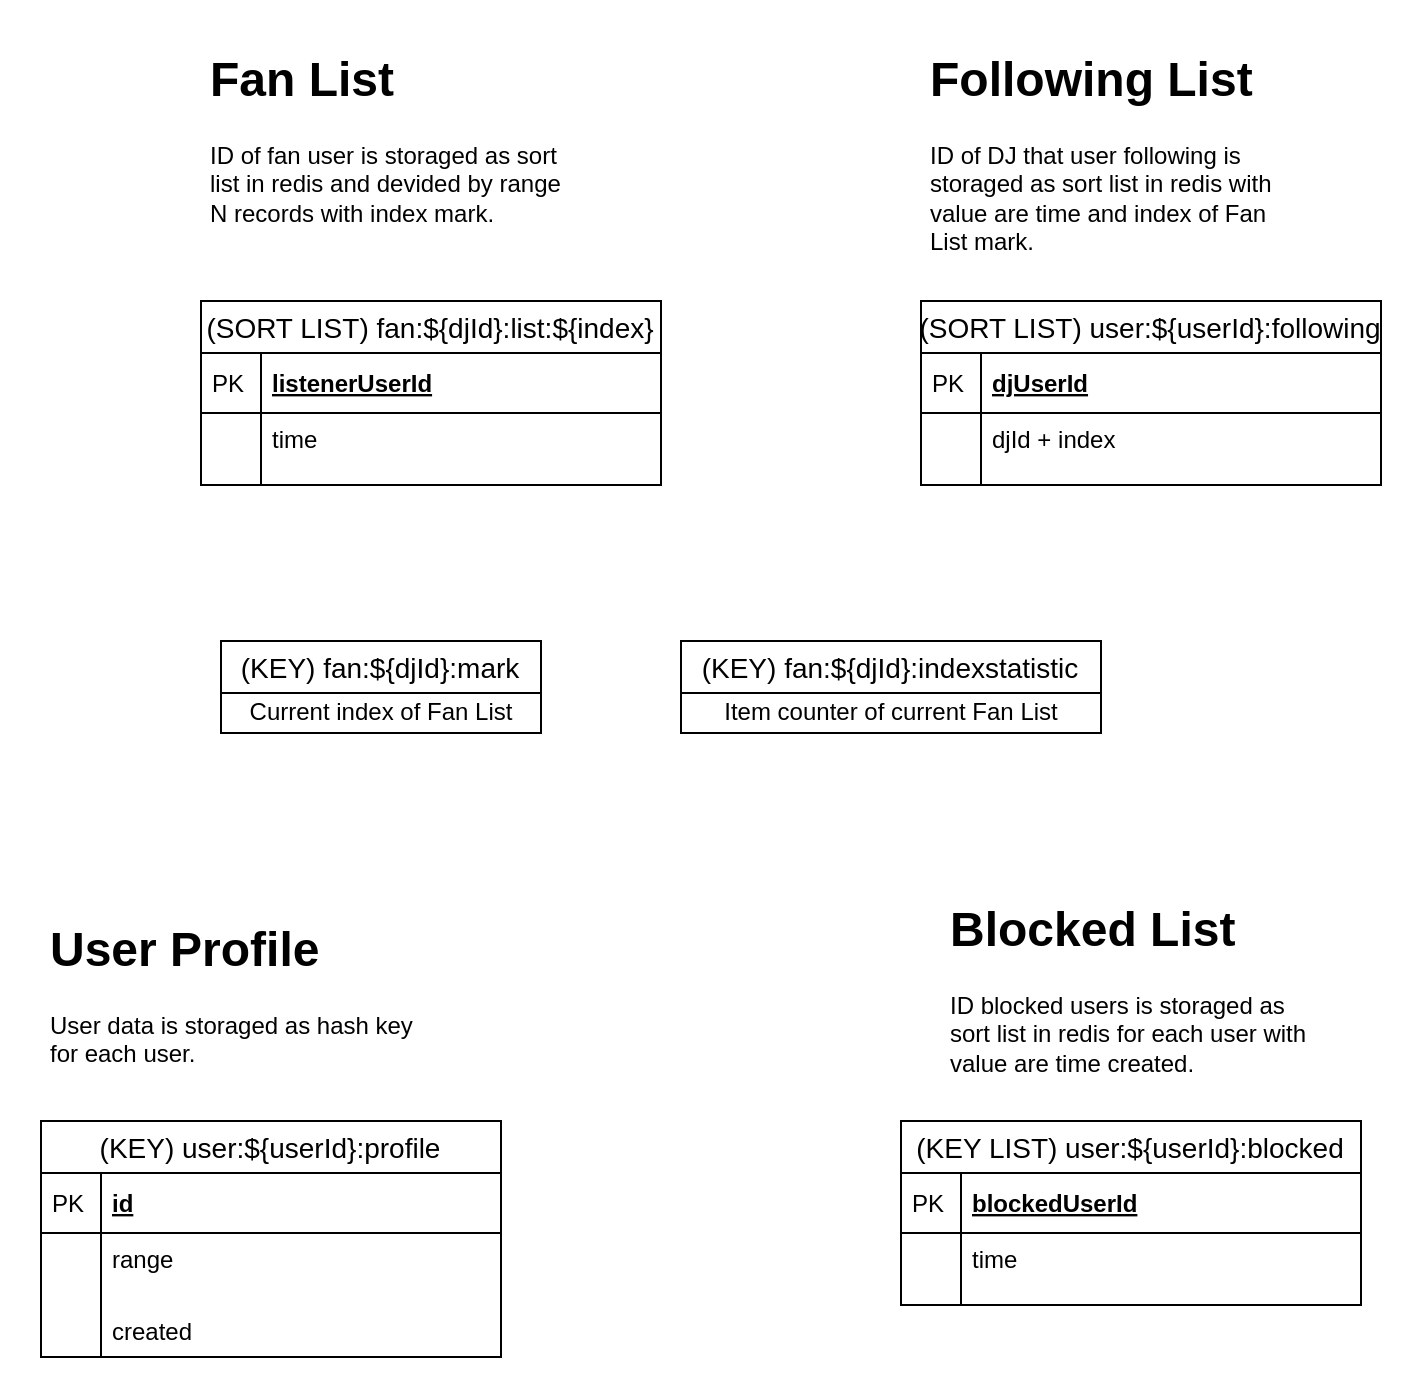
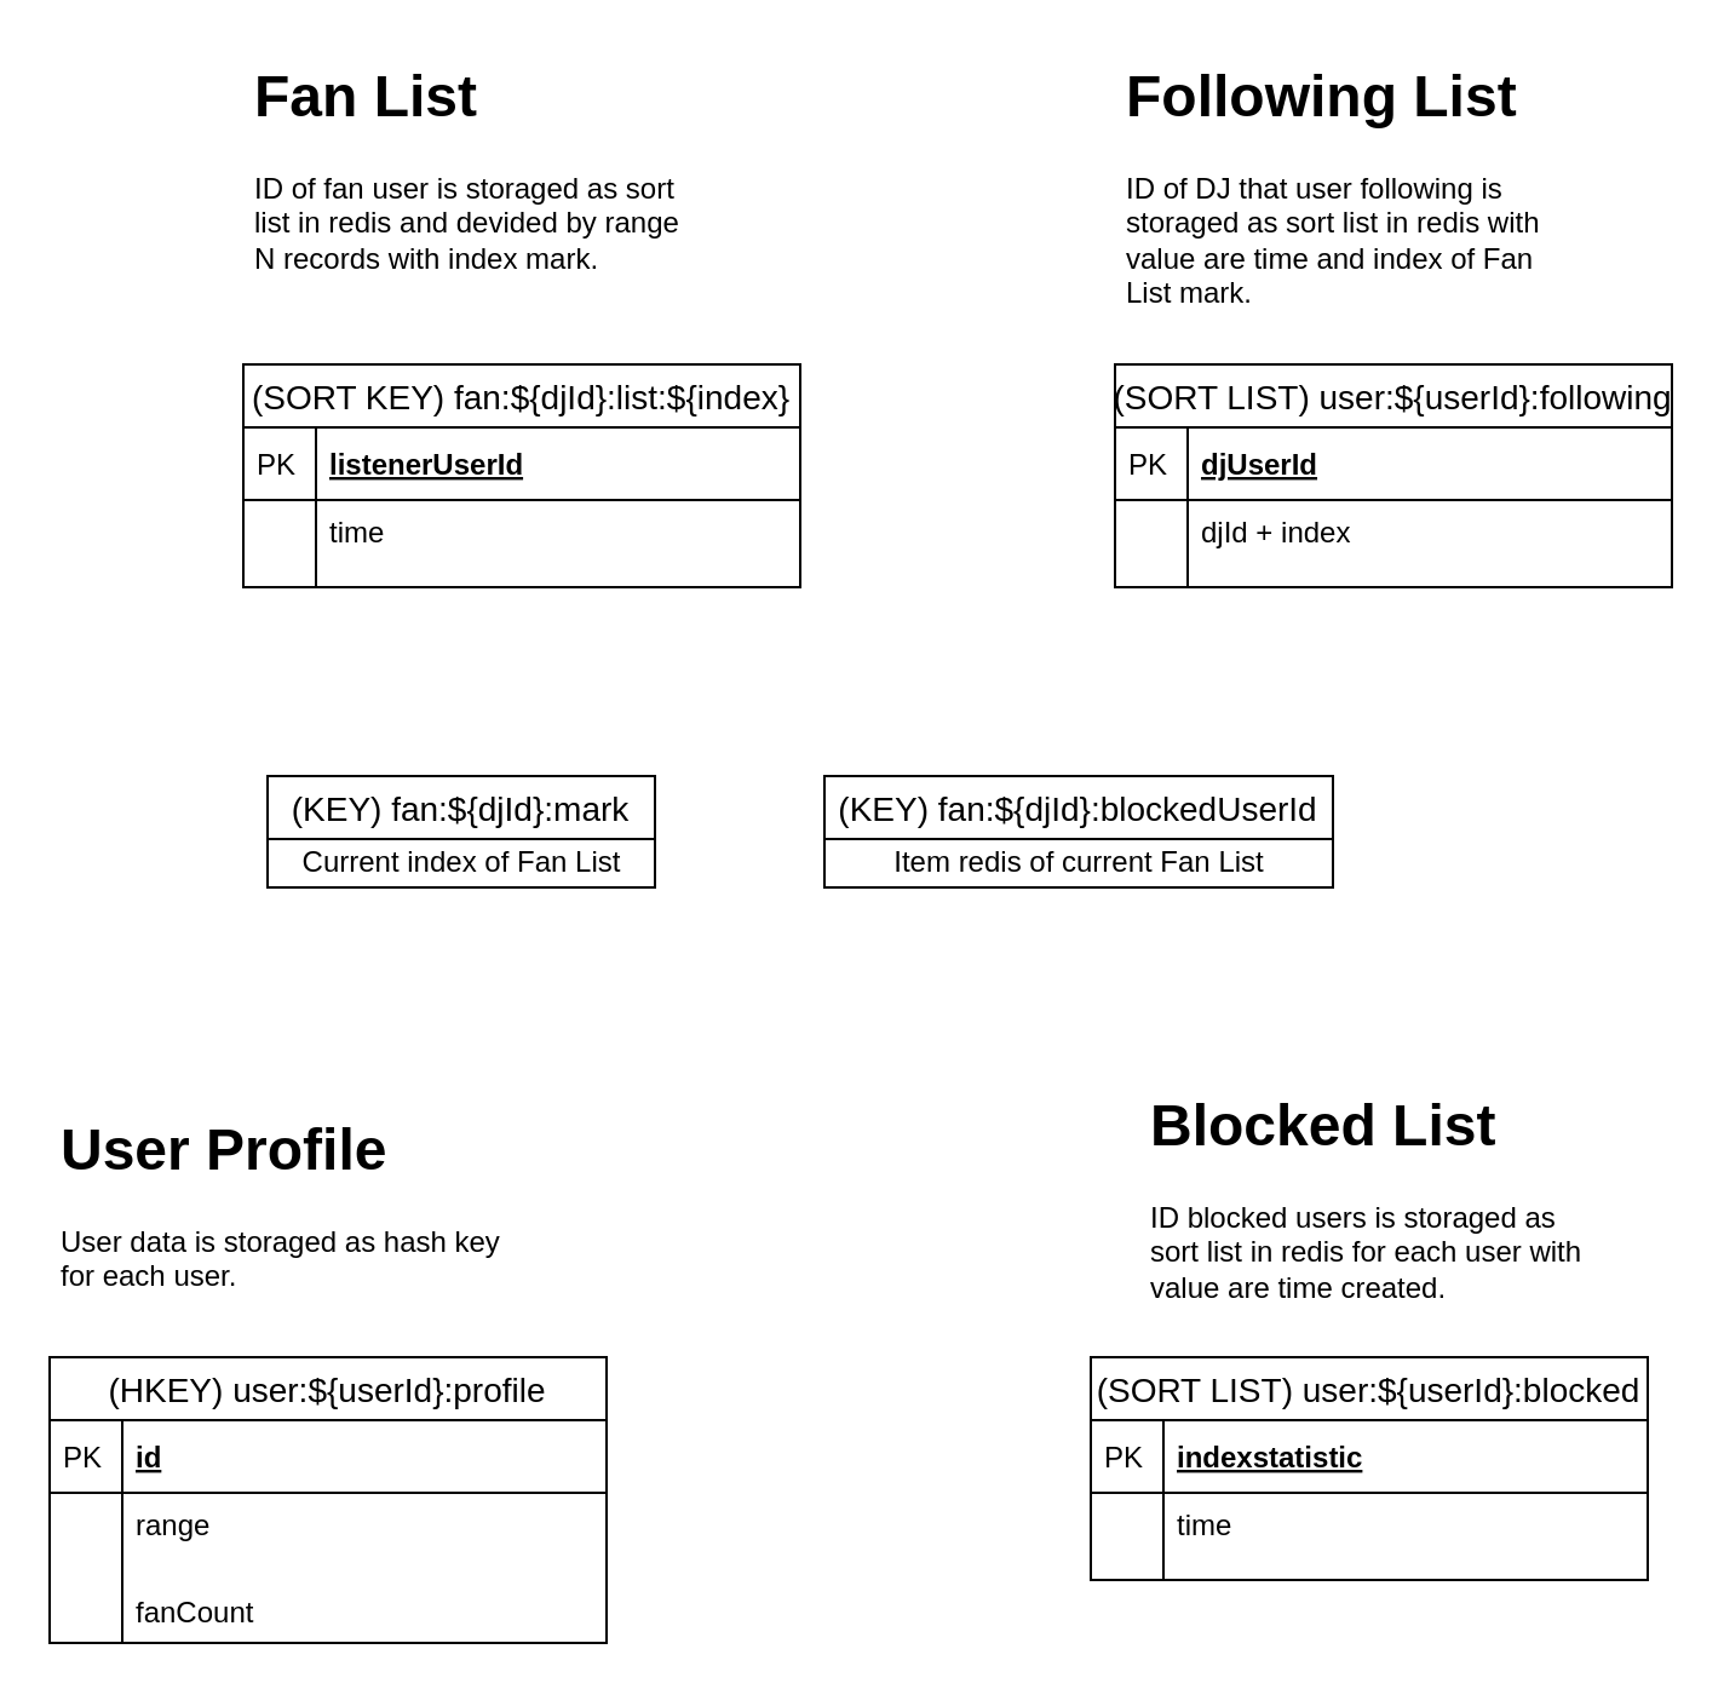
  <mxCell id="0" />
  <mxCell id="1" parent="0" />
- <mxCell id="2" value="(SORT LIST) fan:${djId}:list:${index}" style="swimlane;fontStyle=0;childLayout=stackLayout;horizontal=1;startSize=26;horizontalStack=0;resizeParent=1;resizeParentMax=0;resizeLast=0;collapsible=1;marginBottom=0;align=center;fontSize=14;" vertex="1" parent="1"><mxGeometry x="100" y="150" width="230" height="92" as="geometry" /></mxCell>
+ <mxCell id="2" value="(SORT KEY) fan:${djId}:list:${index}" style="swimlane;fontStyle=0;childLayout=stackLayout;horizontal=1;startSize=26;horizontalStack=0;resizeParent=1;resizeParentMax=0;resizeLast=0;collapsible=1;marginBottom=0;align=center;fontSize=14;" vertex="1" parent="1"><mxGeometry x="100" y="150" width="230" height="92" as="geometry" /></mxCell>
  <mxCell id="3" value="listenerUserId" style="shape=partialRectangle;top=0;left=0;right=0;bottom=1;align=left;verticalAlign=middle;fillColor=none;spacingLeft=34;spacingRight=4;overflow=hidden;rotatable=0;points=[[0,0.5],[1,0.5]];portConstraint=eastwest;dropTarget=0;fontStyle=5;fontSize=12;" vertex="1" parent="2"><mxGeometry y="26" width="230" height="30" as="geometry" /></mxCell>
  <mxCell id="4" value="PK" style="shape=partialRectangle;top=0;left=0;bottom=0;fillColor=none;align=left;verticalAlign=middle;spacingLeft=4;spacingRight=4;overflow=hidden;rotatable=0;points=[];portConstraint=eastwest;part=1;fontSize=12;" vertex="1" connectable="0" parent="3"><mxGeometry width="30" height="30" as="geometry" /></mxCell>
  <mxCell id="5" value="time" style="shape=partialRectangle;top=0;left=0;right=0;bottom=0;align=left;verticalAlign=top;fillColor=none;spacingLeft=34;spacingRight=4;overflow=hidden;rotatable=0;points=[[0,0.5],[1,0.5]];portConstraint=eastwest;dropTarget=0;fontSize=12;" vertex="1" parent="2"><mxGeometry y="56" width="230" height="26" as="geometry" /></mxCell>
  <mxCell id="6" value="" style="shape=partialRectangle;top=0;left=0;bottom=0;fillColor=none;align=left;verticalAlign=top;spacingLeft=4;spacingRight=4;overflow=hidden;rotatable=0;points=[];portConstraint=eastwest;part=1;fontSize=12;" vertex="1" connectable="0" parent="5"><mxGeometry width="30" height="26" as="geometry" /></mxCell>
  <mxCell id="7" value="" style="shape=partialRectangle;top=0;left=0;right=0;bottom=0;align=left;verticalAlign=top;fillColor=none;spacingLeft=34;spacingRight=4;overflow=hidden;rotatable=0;points=[[0,0.5],[1,0.5]];portConstraint=eastwest;dropTarget=0;fontSize=12;" vertex="1" parent="2"><mxGeometry y="82" width="230" height="10" as="geometry" /></mxCell>
  <mxCell id="8" value="" style="shape=partialRectangle;top=0;left=0;bottom=0;fillColor=none;align=left;verticalAlign=top;spacingLeft=4;spacingRight=4;overflow=hidden;rotatable=0;points=[];portConstraint=eastwest;part=1;fontSize=12;" vertex="1" connectable="0" parent="7"><mxGeometry width="30" height="10" as="geometry" /></mxCell>
  <mxCell id="9" value="(SORT LIST) user:${userId}:following" style="swimlane;fontStyle=0;childLayout=stackLayout;horizontal=1;startSize=26;horizontalStack=0;resizeParent=1;resizeParentMax=0;resizeLast=0;collapsible=1;marginBottom=0;align=center;fontSize=14;" vertex="1" parent="1"><mxGeometry x="460" y="150" width="230" height="92" as="geometry" /></mxCell>
  <mxCell id="10" value="djUserId" style="shape=partialRectangle;top=0;left=0;right=0;bottom=1;align=left;verticalAlign=middle;fillColor=none;spacingLeft=34;spacingRight=4;overflow=hidden;rotatable=0;points=[[0,0.5],[1,0.5]];portConstraint=eastwest;dropTarget=0;fontStyle=5;fontSize=12;" vertex="1" parent="9"><mxGeometry y="26" width="230" height="30" as="geometry" /></mxCell>
  <mxCell id="11" value="PK" style="shape=partialRectangle;top=0;left=0;bottom=0;fillColor=none;align=left;verticalAlign=middle;spacingLeft=4;spacingRight=4;overflow=hidden;rotatable=0;points=[];portConstraint=eastwest;part=1;fontSize=12;" vertex="1" connectable="0" parent="10"><mxGeometry width="30" height="30" as="geometry" /></mxCell>
  <mxCell id="12" value="djId + index" style="shape=partialRectangle;top=0;left=0;right=0;bottom=0;align=left;verticalAlign=top;fillColor=none;spacingLeft=34;spacingRight=4;overflow=hidden;rotatable=0;points=[[0,0.5],[1,0.5]];portConstraint=eastwest;dropTarget=0;fontSize=12;" vertex="1" parent="9"><mxGeometry y="56" width="230" height="26" as="geometry" /></mxCell>
  <mxCell id="13" value="" style="shape=partialRectangle;top=0;left=0;bottom=0;fillColor=none;align=left;verticalAlign=top;spacingLeft=4;spacingRight=4;overflow=hidden;rotatable=0;points=[];portConstraint=eastwest;part=1;fontSize=12;" vertex="1" connectable="0" parent="12"><mxGeometry width="30" height="26" as="geometry" /></mxCell>
  <mxCell id="14" value="" style="shape=partialRectangle;top=0;left=0;right=0;bottom=0;align=left;verticalAlign=top;fillColor=none;spacingLeft=34;spacingRight=4;overflow=hidden;rotatable=0;points=[[0,0.5],[1,0.5]];portConstraint=eastwest;dropTarget=0;fontSize=12;" vertex="1" parent="9"><mxGeometry y="82" width="230" height="10" as="geometry" /></mxCell>
  <mxCell id="15" value="" style="shape=partialRectangle;top=0;left=0;bottom=0;fillColor=none;align=left;verticalAlign=top;spacingLeft=4;spacingRight=4;overflow=hidden;rotatable=0;points=[];portConstraint=eastwest;part=1;fontSize=12;" vertex="1" connectable="0" parent="14"><mxGeometry width="30" height="10" as="geometry" /></mxCell>
  <mxCell id="16" value="(KEY) fan:${djId}:mark" style="swimlane;fontStyle=0;childLayout=stackLayout;horizontal=1;startSize=26;horizontalStack=0;resizeParent=1;resizeParentMax=0;resizeLast=0;collapsible=1;marginBottom=0;align=center;fontSize=14;" vertex="1" parent="1"><mxGeometry x="110" y="320" width="160" height="46" as="geometry" /></mxCell>
  <mxCell id="17" value="Current index of Fan List" style="text;html=1;align=center;verticalAlign=middle;resizable=0;points=[];autosize=1;" vertex="1" parent="16"><mxGeometry y="26" width="160" height="20" as="geometry" /></mxCell>
- <mxCell id="18" value="(KEY) fan:${djId}:indexstatistic" style="swimlane;fontStyle=0;childLayout=stackLayout;horizontal=1;startSize=26;horizontalStack=0;resizeParent=1;resizeParentMax=0;resizeLast=0;collapsible=1;marginBottom=0;align=center;fontSize=14;" vertex="1" parent="1"><mxGeometry x="340" y="320" width="210" height="46" as="geometry" /></mxCell>
- <mxCell id="19" value="Item counter of current Fan List" style="text;html=1;align=center;verticalAlign=middle;resizable=0;points=[];autosize=1;" vertex="1" parent="18"><mxGeometry y="26" width="210" height="20" as="geometry" /></mxCell>
- <mxCell id="20" value="(KEY LIST) user:${userId}:blocked" style="swimlane;fontStyle=0;childLayout=stackLayout;horizontal=1;startSize=26;horizontalStack=0;resizeParent=1;resizeParentMax=0;resizeLast=0;collapsible=1;marginBottom=0;align=center;fontSize=14;" vertex="1" parent="1"><mxGeometry x="450" y="560" width="230" height="92" as="geometry" /></mxCell>
- <mxCell id="21" value="blockedUserId" style="shape=partialRectangle;top=0;left=0;right=0;bottom=1;align=left;verticalAlign=middle;fillColor=none;spacingLeft=34;spacingRight=4;overflow=hidden;rotatable=0;points=[[0,0.5],[1,0.5]];portConstraint=eastwest;dropTarget=0;fontStyle=5;fontSize=12;" vertex="1" parent="20"><mxGeometry y="26" width="230" height="30" as="geometry" /></mxCell>
+ <mxCell id="18" value="(KEY) fan:${djId}:blockedUserId" style="swimlane;fontStyle=0;childLayout=stackLayout;horizontal=1;startSize=26;horizontalStack=0;resizeParent=1;resizeParentMax=0;resizeLast=0;collapsible=1;marginBottom=0;align=center;fontSize=14;" vertex="1" parent="1"><mxGeometry x="340" y="320" width="210" height="46" as="geometry" /></mxCell>
+ <mxCell id="19" value="Item redis of current Fan List" style="text;html=1;align=center;verticalAlign=middle;resizable=0;points=[];autosize=1;" vertex="1" parent="18"><mxGeometry y="26" width="210" height="20" as="geometry" /></mxCell>
+ <mxCell id="20" value="(SORT LIST) user:${userId}:blocked" style="swimlane;fontStyle=0;childLayout=stackLayout;horizontal=1;startSize=26;horizontalStack=0;resizeParent=1;resizeParentMax=0;resizeLast=0;collapsible=1;marginBottom=0;align=center;fontSize=14;" vertex="1" parent="1"><mxGeometry x="450" y="560" width="230" height="92" as="geometry" /></mxCell>
+ <mxCell id="21" value="indexstatistic" style="shape=partialRectangle;top=0;left=0;right=0;bottom=1;align=left;verticalAlign=middle;fillColor=none;spacingLeft=34;spacingRight=4;overflow=hidden;rotatable=0;points=[[0,0.5],[1,0.5]];portConstraint=eastwest;dropTarget=0;fontStyle=5;fontSize=12;" vertex="1" parent="20"><mxGeometry y="26" width="230" height="30" as="geometry" /></mxCell>
  <mxCell id="22" value="PK" style="shape=partialRectangle;top=0;left=0;bottom=0;fillColor=none;align=left;verticalAlign=middle;spacingLeft=4;spacingRight=4;overflow=hidden;rotatable=0;points=[];portConstraint=eastwest;part=1;fontSize=12;" vertex="1" connectable="0" parent="21"><mxGeometry width="30" height="30" as="geometry" /></mxCell>
  <mxCell id="23" value="time" style="shape=partialRectangle;top=0;left=0;right=0;bottom=0;align=left;verticalAlign=top;fillColor=none;spacingLeft=34;spacingRight=4;overflow=hidden;rotatable=0;points=[[0,0.5],[1,0.5]];portConstraint=eastwest;dropTarget=0;fontSize=12;" vertex="1" parent="20"><mxGeometry y="56" width="230" height="26" as="geometry" /></mxCell>
  <mxCell id="24" value="" style="shape=partialRectangle;top=0;left=0;bottom=0;fillColor=none;align=left;verticalAlign=top;spacingLeft=4;spacingRight=4;overflow=hidden;rotatable=0;points=[];portConstraint=eastwest;part=1;fontSize=12;" vertex="1" connectable="0" parent="23"><mxGeometry width="30" height="26" as="geometry" /></mxCell>
  <mxCell id="25" value="" style="shape=partialRectangle;top=0;left=0;right=0;bottom=0;align=left;verticalAlign=top;fillColor=none;spacingLeft=34;spacingRight=4;overflow=hidden;rotatable=0;points=[[0,0.5],[1,0.5]];portConstraint=eastwest;dropTarget=0;fontSize=12;" vertex="1" parent="20"><mxGeometry y="82" width="230" height="10" as="geometry" /></mxCell>
  <mxCell id="26" value="" style="shape=partialRectangle;top=0;left=0;bottom=0;fillColor=none;align=left;verticalAlign=top;spacingLeft=4;spacingRight=4;overflow=hidden;rotatable=0;points=[];portConstraint=eastwest;part=1;fontSize=12;" vertex="1" connectable="0" parent="25"><mxGeometry width="30" height="10" as="geometry" /></mxCell>
- <mxCell id="27" value="(KEY) user:${userId}:profile" style="swimlane;fontStyle=0;childLayout=stackLayout;horizontal=1;startSize=26;horizontalStack=0;resizeParent=1;resizeParentMax=0;resizeLast=0;collapsible=1;marginBottom=0;align=center;fontSize=14;" vertex="1" parent="1"><mxGeometry x="20" y="560" width="230" height="118" as="geometry" /></mxCell>
+ <mxCell id="27" value="(HKEY) user:${userId}:profile" style="swimlane;fontStyle=0;childLayout=stackLayout;horizontal=1;startSize=26;horizontalStack=0;resizeParent=1;resizeParentMax=0;resizeLast=0;collapsible=1;marginBottom=0;align=center;fontSize=14;" vertex="1" parent="1"><mxGeometry x="20" y="560" width="230" height="118" as="geometry" /></mxCell>
  <mxCell id="28" value="id" style="shape=partialRectangle;top=0;left=0;right=0;bottom=1;align=left;verticalAlign=middle;fillColor=none;spacingLeft=34;spacingRight=4;overflow=hidden;rotatable=0;points=[[0,0.5],[1,0.5]];portConstraint=eastwest;dropTarget=0;fontStyle=5;fontSize=12;" vertex="1" parent="27"><mxGeometry y="26" width="230" height="30" as="geometry" /></mxCell>
  <mxCell id="29" value="PK" style="shape=partialRectangle;top=0;left=0;bottom=0;fillColor=none;align=left;verticalAlign=middle;spacingLeft=4;spacingRight=4;overflow=hidden;rotatable=0;points=[];portConstraint=eastwest;part=1;fontSize=12;" vertex="1" connectable="0" parent="28"><mxGeometry width="30" height="30" as="geometry" /></mxCell>
  <mxCell id="30" value="range" style="shape=partialRectangle;top=0;left=0;right=0;bottom=0;align=left;verticalAlign=top;fillColor=none;spacingLeft=34;spacingRight=4;overflow=hidden;rotatable=0;points=[[0,0.5],[1,0.5]];portConstraint=eastwest;dropTarget=0;fontSize=12;" vertex="1" parent="27"><mxGeometry y="56" width="230" height="26" as="geometry" /></mxCell>
  <mxCell id="31" value="" style="shape=partialRectangle;top=0;left=0;bottom=0;fillColor=none;align=left;verticalAlign=top;spacingLeft=4;spacingRight=4;overflow=hidden;rotatable=0;points=[];portConstraint=eastwest;part=1;fontSize=12;" vertex="1" connectable="0" parent="30"><mxGeometry width="30" height="26" as="geometry" /></mxCell>
  <mxCell id="32" value="" style="shape=partialRectangle;top=0;left=0;right=0;bottom=0;align=left;verticalAlign=top;fillColor=none;spacingLeft=34;spacingRight=4;overflow=hidden;rotatable=0;points=[[0,0.5],[1,0.5]];portConstraint=eastwest;dropTarget=0;fontSize=12;" vertex="1" parent="27"><mxGeometry y="82" width="230" height="10" as="geometry" /></mxCell>
  <mxCell id="33" value="" style="shape=partialRectangle;top=0;left=0;bottom=0;fillColor=none;align=left;verticalAlign=top;spacingLeft=4;spacingRight=4;overflow=hidden;rotatable=0;points=[];portConstraint=eastwest;part=1;fontSize=12;" vertex="1" connectable="0" parent="32"><mxGeometry width="30" height="10" as="geometry" /></mxCell>
- <mxCell id="34" value="created" style="shape=partialRectangle;top=0;left=0;right=0;bottom=0;align=left;verticalAlign=top;fillColor=none;spacingLeft=34;spacingRight=4;overflow=hidden;rotatable=0;points=[[0,0.5],[1,0.5]];portConstraint=eastwest;dropTarget=0;fontSize=12;" vertex="1" parent="27"><mxGeometry y="92" width="230" height="26" as="geometry" /></mxCell>
+ <mxCell id="34" value="fanCount" style="shape=partialRectangle;top=0;left=0;right=0;bottom=0;align=left;verticalAlign=top;fillColor=none;spacingLeft=34;spacingRight=4;overflow=hidden;rotatable=0;points=[[0,0.5],[1,0.5]];portConstraint=eastwest;dropTarget=0;fontSize=12;" vertex="1" parent="27"><mxGeometry y="92" width="230" height="26" as="geometry" /></mxCell>
  <mxCell id="35" value="" style="shape=partialRectangle;top=0;left=0;bottom=0;fillColor=none;align=left;verticalAlign=top;spacingLeft=4;spacingRight=4;overflow=hidden;rotatable=0;points=[];portConstraint=eastwest;part=1;fontSize=12;" vertex="1" connectable="0" parent="34"><mxGeometry width="30" height="26" as="geometry" /></mxCell>
  <mxCell id="36" value="&lt;h1&gt;Fan List&lt;/h1&gt;&lt;p&gt;ID of fan user is storaged as sort list in redis and devided by range N records with index mark.&lt;/p&gt;" style="text;html=1;strokeColor=none;fillColor=none;spacing=5;spacingTop=-20;whiteSpace=wrap;overflow=hidden;rounded=0;" vertex="1" parent="1"><mxGeometry x="100" y="20" width="190" height="120" as="geometry" /></mxCell>
  <mxCell id="37" value="&lt;h1&gt;Following List&lt;/h1&gt;&lt;p&gt;ID of DJ that user following is storaged as sort list in redis with value are time and index of Fan List mark.&lt;/p&gt;" style="text;html=1;strokeColor=none;fillColor=none;spacing=5;spacingTop=-20;whiteSpace=wrap;overflow=hidden;rounded=0;" vertex="1" parent="1"><mxGeometry x="460" y="20" width="190" height="120" as="geometry" /></mxCell>
  <mxCell id="38" value="&lt;h1&gt;Blocked List&lt;/h1&gt;&lt;p&gt;ID blocked users is storaged as sort list in redis for each user with value are time created.&lt;/p&gt;" style="text;html=1;strokeColor=none;fillColor=none;spacing=5;spacingTop=-20;whiteSpace=wrap;overflow=hidden;rounded=0;" vertex="1" parent="1"><mxGeometry x="470" y="445" width="190" height="110" as="geometry" /></mxCell>
  <mxCell id="39" value="&lt;h1&gt;User Profile&lt;/h1&gt;&lt;p&gt;User data is storaged as hash key for each user.&lt;/p&gt;" style="text;html=1;strokeColor=none;fillColor=none;spacing=5;spacingTop=-20;whiteSpace=wrap;overflow=hidden;rounded=0;" vertex="1" parent="1"><mxGeometry x="20" y="455" width="190" height="90" as="geometry" /></mxCell>
